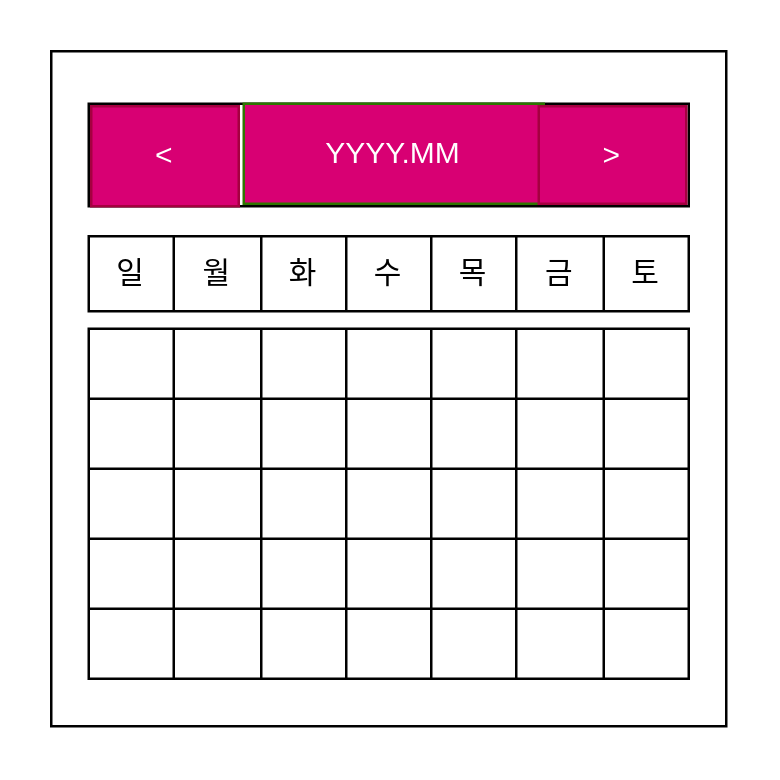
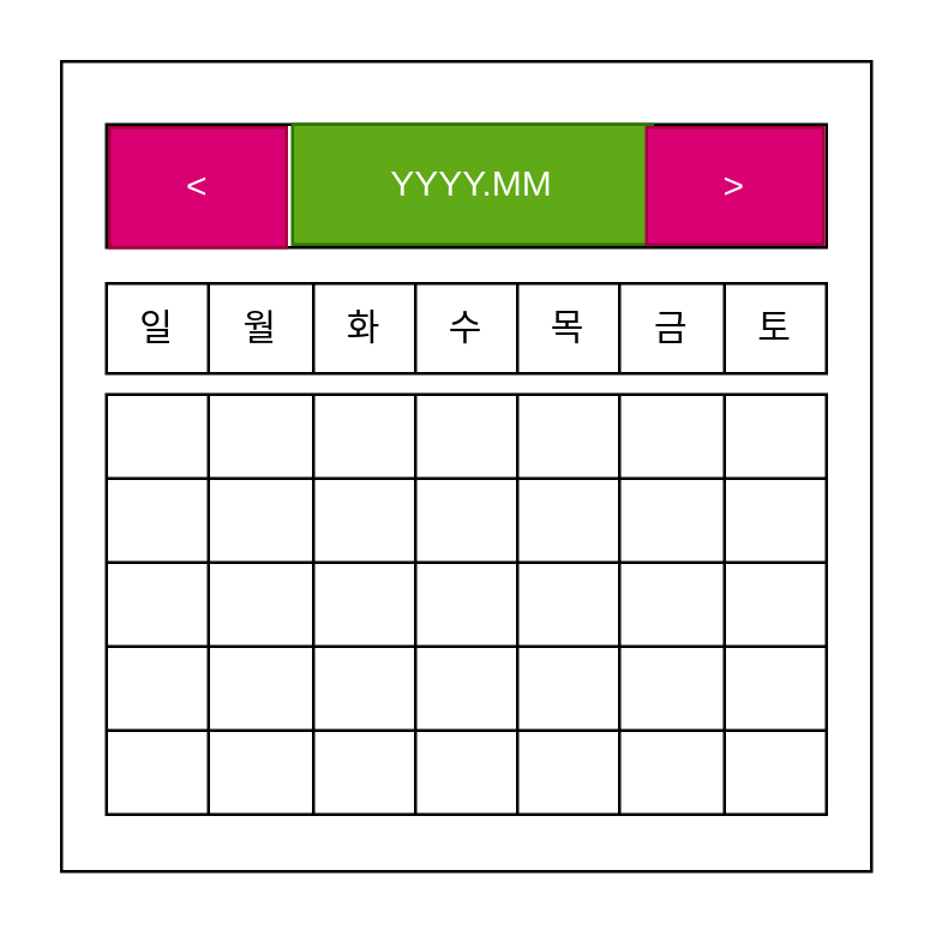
  <mxCell id="0" />
  <mxCell id="1" parent="0" />
  <mxCell id="2" value="" style="whiteSpace=wrap;html=1;aspect=fixed;" vertex="1" parent="1"><mxGeometry x="20" y="20" width="270" height="270" as="geometry" /></mxCell>
  <mxCell id="3" value="" style="shape=table;startSize=0;container=1;collapsible=0;childLayout=tableLayout;" vertex="1" parent="1"><mxGeometry x="35" y="131" width="240" height="140" as="geometry" /></mxCell>
  <mxCell id="4" value="" style="shape=tableRow;horizontal=0;startSize=0;swimlaneHead=0;swimlaneBody=0;strokeColor=inherit;top=0;left=0;bottom=0;right=0;collapsible=0;dropTarget=0;fillColor=none;points=[[0,0.5],[1,0.5]];portConstraint=eastwest;" vertex="1" parent="3"><mxGeometry width="240" height="28" as="geometry" /></mxCell>
  <mxCell id="5" value="" style="shape=partialRectangle;html=1;whiteSpace=wrap;connectable=0;strokeColor=inherit;overflow=hidden;fillColor=none;top=0;left=0;bottom=0;right=0;pointerEvents=1;" vertex="1" parent="4"><mxGeometry width="34" height="28" as="geometry"><mxRectangle width="34" height="28" as="alternateBounds" /></mxGeometry></mxCell>
  <mxCell id="6" value="" style="shape=partialRectangle;html=1;whiteSpace=wrap;connectable=0;strokeColor=inherit;overflow=hidden;fillColor=none;top=0;left=0;bottom=0;right=0;pointerEvents=1;" vertex="1" parent="4"><mxGeometry x="34" width="35" height="28" as="geometry"><mxRectangle width="35" height="28" as="alternateBounds" /></mxGeometry></mxCell>
  <mxCell id="7" value="" style="shape=partialRectangle;html=1;whiteSpace=wrap;connectable=0;strokeColor=inherit;overflow=hidden;fillColor=none;top=0;left=0;bottom=0;right=0;pointerEvents=1;" vertex="1" parent="4"><mxGeometry x="69" width="34" height="28" as="geometry"><mxRectangle width="34" height="28" as="alternateBounds" /></mxGeometry></mxCell>
  <mxCell id="8" value="" style="shape=partialRectangle;html=1;whiteSpace=wrap;connectable=0;strokeColor=inherit;overflow=hidden;fillColor=none;top=0;left=0;bottom=0;right=0;pointerEvents=1;" vertex="1" parent="4"><mxGeometry x="103" width="34" height="28" as="geometry"><mxRectangle width="34" height="28" as="alternateBounds" /></mxGeometry></mxCell>
  <mxCell id="9" value="" style="shape=partialRectangle;html=1;whiteSpace=wrap;connectable=0;strokeColor=inherit;overflow=hidden;fillColor=none;top=0;left=0;bottom=0;right=0;pointerEvents=1;" vertex="1" parent="4"><mxGeometry x="137" width="34" height="28" as="geometry"><mxRectangle width="34" height="28" as="alternateBounds" /></mxGeometry></mxCell>
  <mxCell id="10" value="" style="shape=partialRectangle;html=1;whiteSpace=wrap;connectable=0;strokeColor=inherit;overflow=hidden;fillColor=none;top=0;left=0;bottom=0;right=0;pointerEvents=1;" vertex="1" parent="4"><mxGeometry x="171" width="35" height="28" as="geometry"><mxRectangle width="35" height="28" as="alternateBounds" /></mxGeometry></mxCell>
  <mxCell id="11" value="" style="shape=partialRectangle;html=1;whiteSpace=wrap;connectable=0;strokeColor=inherit;overflow=hidden;fillColor=none;top=0;left=0;bottom=0;right=0;pointerEvents=1;" vertex="1" parent="4"><mxGeometry x="206" width="34" height="28" as="geometry"><mxRectangle width="34" height="28" as="alternateBounds" /></mxGeometry></mxCell>
  <mxCell id="12" value="" style="shape=tableRow;horizontal=0;startSize=0;swimlaneHead=0;swimlaneBody=0;strokeColor=inherit;top=0;left=0;bottom=0;right=0;collapsible=0;dropTarget=0;fillColor=none;points=[[0,0.5],[1,0.5]];portConstraint=eastwest;" vertex="1" parent="3"><mxGeometry y="28" width="240" height="28" as="geometry" /></mxCell>
  <mxCell id="13" value="" style="shape=partialRectangle;html=1;whiteSpace=wrap;connectable=0;strokeColor=inherit;overflow=hidden;fillColor=none;top=0;left=0;bottom=0;right=0;pointerEvents=1;" vertex="1" parent="12"><mxGeometry width="34" height="28" as="geometry"><mxRectangle width="34" height="28" as="alternateBounds" /></mxGeometry></mxCell>
  <mxCell id="14" value="" style="shape=partialRectangle;html=1;whiteSpace=wrap;connectable=0;strokeColor=inherit;overflow=hidden;fillColor=none;top=0;left=0;bottom=0;right=0;pointerEvents=1;" vertex="1" parent="12"><mxGeometry x="34" width="35" height="28" as="geometry"><mxRectangle width="35" height="28" as="alternateBounds" /></mxGeometry></mxCell>
  <mxCell id="15" value="" style="shape=partialRectangle;html=1;whiteSpace=wrap;connectable=0;strokeColor=inherit;overflow=hidden;fillColor=none;top=0;left=0;bottom=0;right=0;pointerEvents=1;" vertex="1" parent="12"><mxGeometry x="69" width="34" height="28" as="geometry"><mxRectangle width="34" height="28" as="alternateBounds" /></mxGeometry></mxCell>
  <mxCell id="16" value="" style="shape=partialRectangle;html=1;whiteSpace=wrap;connectable=0;strokeColor=inherit;overflow=hidden;fillColor=none;top=0;left=0;bottom=0;right=0;pointerEvents=1;" vertex="1" parent="12"><mxGeometry x="103" width="34" height="28" as="geometry"><mxRectangle width="34" height="28" as="alternateBounds" /></mxGeometry></mxCell>
  <mxCell id="17" value="" style="shape=partialRectangle;html=1;whiteSpace=wrap;connectable=0;strokeColor=inherit;overflow=hidden;fillColor=none;top=0;left=0;bottom=0;right=0;pointerEvents=1;" vertex="1" parent="12"><mxGeometry x="137" width="34" height="28" as="geometry"><mxRectangle width="34" height="28" as="alternateBounds" /></mxGeometry></mxCell>
  <mxCell id="18" value="" style="shape=partialRectangle;html=1;whiteSpace=wrap;connectable=0;strokeColor=inherit;overflow=hidden;fillColor=none;top=0;left=0;bottom=0;right=0;pointerEvents=1;" vertex="1" parent="12"><mxGeometry x="171" width="35" height="28" as="geometry"><mxRectangle width="35" height="28" as="alternateBounds" /></mxGeometry></mxCell>
  <mxCell id="19" value="" style="shape=partialRectangle;html=1;whiteSpace=wrap;connectable=0;strokeColor=inherit;overflow=hidden;fillColor=none;top=0;left=0;bottom=0;right=0;pointerEvents=1;" vertex="1" parent="12"><mxGeometry x="206" width="34" height="28" as="geometry"><mxRectangle width="34" height="28" as="alternateBounds" /></mxGeometry></mxCell>
  <mxCell id="20" value="" style="shape=tableRow;horizontal=0;startSize=0;swimlaneHead=0;swimlaneBody=0;strokeColor=inherit;top=0;left=0;bottom=0;right=0;collapsible=0;dropTarget=0;fillColor=none;points=[[0,0.5],[1,0.5]];portConstraint=eastwest;" vertex="1" parent="3"><mxGeometry y="56" width="240" height="28" as="geometry" /></mxCell>
  <mxCell id="21" value="" style="shape=partialRectangle;html=1;whiteSpace=wrap;connectable=0;strokeColor=inherit;overflow=hidden;fillColor=none;top=0;left=0;bottom=0;right=0;pointerEvents=1;" vertex="1" parent="20"><mxGeometry width="34" height="28" as="geometry"><mxRectangle width="34" height="28" as="alternateBounds" /></mxGeometry></mxCell>
  <mxCell id="22" value="" style="shape=partialRectangle;html=1;whiteSpace=wrap;connectable=0;strokeColor=inherit;overflow=hidden;fillColor=none;top=0;left=0;bottom=0;right=0;pointerEvents=1;" vertex="1" parent="20"><mxGeometry x="34" width="35" height="28" as="geometry"><mxRectangle width="35" height="28" as="alternateBounds" /></mxGeometry></mxCell>
  <mxCell id="23" value="" style="shape=partialRectangle;html=1;whiteSpace=wrap;connectable=0;strokeColor=inherit;overflow=hidden;fillColor=none;top=0;left=0;bottom=0;right=0;pointerEvents=1;" vertex="1" parent="20"><mxGeometry x="69" width="34" height="28" as="geometry"><mxRectangle width="34" height="28" as="alternateBounds" /></mxGeometry></mxCell>
  <mxCell id="24" value="" style="shape=partialRectangle;html=1;whiteSpace=wrap;connectable=0;strokeColor=inherit;overflow=hidden;fillColor=none;top=0;left=0;bottom=0;right=0;pointerEvents=1;" vertex="1" parent="20"><mxGeometry x="103" width="34" height="28" as="geometry"><mxRectangle width="34" height="28" as="alternateBounds" /></mxGeometry></mxCell>
  <mxCell id="25" value="" style="shape=partialRectangle;html=1;whiteSpace=wrap;connectable=0;strokeColor=inherit;overflow=hidden;fillColor=none;top=0;left=0;bottom=0;right=0;pointerEvents=1;" vertex="1" parent="20"><mxGeometry x="137" width="34" height="28" as="geometry"><mxRectangle width="34" height="28" as="alternateBounds" /></mxGeometry></mxCell>
  <mxCell id="26" value="" style="shape=partialRectangle;html=1;whiteSpace=wrap;connectable=0;strokeColor=inherit;overflow=hidden;fillColor=none;top=0;left=0;bottom=0;right=0;pointerEvents=1;" vertex="1" parent="20"><mxGeometry x="171" width="35" height="28" as="geometry"><mxRectangle width="35" height="28" as="alternateBounds" /></mxGeometry></mxCell>
  <mxCell id="27" value="" style="shape=partialRectangle;html=1;whiteSpace=wrap;connectable=0;strokeColor=inherit;overflow=hidden;fillColor=none;top=0;left=0;bottom=0;right=0;pointerEvents=1;" vertex="1" parent="20"><mxGeometry x="206" width="34" height="28" as="geometry"><mxRectangle width="34" height="28" as="alternateBounds" /></mxGeometry></mxCell>
  <mxCell id="28" value="" style="shape=tableRow;horizontal=0;startSize=0;swimlaneHead=0;swimlaneBody=0;strokeColor=inherit;top=0;left=0;bottom=0;right=0;collapsible=0;dropTarget=0;fillColor=none;points=[[0,0.5],[1,0.5]];portConstraint=eastwest;" vertex="1" parent="3"><mxGeometry y="84" width="240" height="28" as="geometry" /></mxCell>
  <mxCell id="29" value="" style="shape=partialRectangle;html=1;whiteSpace=wrap;connectable=0;strokeColor=inherit;overflow=hidden;fillColor=none;top=0;left=0;bottom=0;right=0;pointerEvents=1;" vertex="1" parent="28"><mxGeometry width="34" height="28" as="geometry"><mxRectangle width="34" height="28" as="alternateBounds" /></mxGeometry></mxCell>
  <mxCell id="30" value="" style="shape=partialRectangle;html=1;whiteSpace=wrap;connectable=0;strokeColor=inherit;overflow=hidden;fillColor=none;top=0;left=0;bottom=0;right=0;pointerEvents=1;" vertex="1" parent="28"><mxGeometry x="34" width="35" height="28" as="geometry"><mxRectangle width="35" height="28" as="alternateBounds" /></mxGeometry></mxCell>
  <mxCell id="31" value="" style="shape=partialRectangle;html=1;whiteSpace=wrap;connectable=0;strokeColor=inherit;overflow=hidden;fillColor=none;top=0;left=0;bottom=0;right=0;pointerEvents=1;" vertex="1" parent="28"><mxGeometry x="69" width="34" height="28" as="geometry"><mxRectangle width="34" height="28" as="alternateBounds" /></mxGeometry></mxCell>
  <mxCell id="32" value="" style="shape=partialRectangle;html=1;whiteSpace=wrap;connectable=0;strokeColor=inherit;overflow=hidden;fillColor=none;top=0;left=0;bottom=0;right=0;pointerEvents=1;" vertex="1" parent="28"><mxGeometry x="103" width="34" height="28" as="geometry"><mxRectangle width="34" height="28" as="alternateBounds" /></mxGeometry></mxCell>
  <mxCell id="33" value="" style="shape=partialRectangle;html=1;whiteSpace=wrap;connectable=0;strokeColor=inherit;overflow=hidden;fillColor=none;top=0;left=0;bottom=0;right=0;pointerEvents=1;" vertex="1" parent="28"><mxGeometry x="137" width="34" height="28" as="geometry"><mxRectangle width="34" height="28" as="alternateBounds" /></mxGeometry></mxCell>
  <mxCell id="34" value="" style="shape=partialRectangle;html=1;whiteSpace=wrap;connectable=0;strokeColor=inherit;overflow=hidden;fillColor=none;top=0;left=0;bottom=0;right=0;pointerEvents=1;" vertex="1" parent="28"><mxGeometry x="171" width="35" height="28" as="geometry"><mxRectangle width="35" height="28" as="alternateBounds" /></mxGeometry></mxCell>
  <mxCell id="35" value="" style="shape=partialRectangle;html=1;whiteSpace=wrap;connectable=0;strokeColor=inherit;overflow=hidden;fillColor=none;top=0;left=0;bottom=0;right=0;pointerEvents=1;" vertex="1" parent="28"><mxGeometry x="206" width="34" height="28" as="geometry"><mxRectangle width="34" height="28" as="alternateBounds" /></mxGeometry></mxCell>
  <mxCell id="36" value="" style="shape=tableRow;horizontal=0;startSize=0;swimlaneHead=0;swimlaneBody=0;strokeColor=inherit;top=0;left=0;bottom=0;right=0;collapsible=0;dropTarget=0;fillColor=none;points=[[0,0.5],[1,0.5]];portConstraint=eastwest;" vertex="1" parent="3"><mxGeometry y="112" width="240" height="28" as="geometry" /></mxCell>
  <mxCell id="37" value="" style="shape=partialRectangle;html=1;whiteSpace=wrap;connectable=0;strokeColor=inherit;overflow=hidden;fillColor=none;top=0;left=0;bottom=0;right=0;pointerEvents=1;" vertex="1" parent="36"><mxGeometry width="34" height="28" as="geometry"><mxRectangle width="34" height="28" as="alternateBounds" /></mxGeometry></mxCell>
  <mxCell id="38" value="" style="shape=partialRectangle;html=1;whiteSpace=wrap;connectable=0;strokeColor=inherit;overflow=hidden;fillColor=none;top=0;left=0;bottom=0;right=0;pointerEvents=1;" vertex="1" parent="36"><mxGeometry x="34" width="35" height="28" as="geometry"><mxRectangle width="35" height="28" as="alternateBounds" /></mxGeometry></mxCell>
  <mxCell id="39" value="" style="shape=partialRectangle;html=1;whiteSpace=wrap;connectable=0;strokeColor=inherit;overflow=hidden;fillColor=none;top=0;left=0;bottom=0;right=0;pointerEvents=1;" vertex="1" parent="36"><mxGeometry x="69" width="34" height="28" as="geometry"><mxRectangle width="34" height="28" as="alternateBounds" /></mxGeometry></mxCell>
  <mxCell id="40" value="" style="shape=partialRectangle;html=1;whiteSpace=wrap;connectable=0;strokeColor=inherit;overflow=hidden;fillColor=none;top=0;left=0;bottom=0;right=0;pointerEvents=1;" vertex="1" parent="36"><mxGeometry x="103" width="34" height="28" as="geometry"><mxRectangle width="34" height="28" as="alternateBounds" /></mxGeometry></mxCell>
  <mxCell id="41" value="" style="shape=partialRectangle;html=1;whiteSpace=wrap;connectable=0;strokeColor=inherit;overflow=hidden;fillColor=none;top=0;left=0;bottom=0;right=0;pointerEvents=1;" vertex="1" parent="36"><mxGeometry x="137" width="34" height="28" as="geometry"><mxRectangle width="34" height="28" as="alternateBounds" /></mxGeometry></mxCell>
  <mxCell id="42" value="" style="shape=partialRectangle;html=1;whiteSpace=wrap;connectable=0;strokeColor=inherit;overflow=hidden;fillColor=none;top=0;left=0;bottom=0;right=0;pointerEvents=1;" vertex="1" parent="36"><mxGeometry x="171" width="35" height="28" as="geometry"><mxRectangle width="35" height="28" as="alternateBounds" /></mxGeometry></mxCell>
  <mxCell id="43" value="" style="shape=partialRectangle;html=1;whiteSpace=wrap;connectable=0;strokeColor=inherit;overflow=hidden;fillColor=none;top=0;left=0;bottom=0;right=0;pointerEvents=1;" vertex="1" parent="36"><mxGeometry x="206" width="34" height="28" as="geometry"><mxRectangle width="34" height="28" as="alternateBounds" /></mxGeometry></mxCell>
  <mxCell id="44" value="" style="shape=table;startSize=0;container=1;collapsible=0;childLayout=tableLayout;" vertex="1" parent="1"><mxGeometry x="35" y="94" width="240" height="30" as="geometry" /></mxCell>
  <mxCell id="45" value="" style="shape=tableRow;horizontal=0;startSize=0;swimlaneHead=0;swimlaneBody=0;strokeColor=inherit;top=0;left=0;bottom=0;right=0;collapsible=0;dropTarget=0;fillColor=none;points=[[0,0.5],[1,0.5]];portConstraint=eastwest;" vertex="1" parent="44"><mxGeometry width="240" height="30" as="geometry" /></mxCell>
  <mxCell id="46" value="일" style="shape=partialRectangle;html=1;whiteSpace=wrap;connectable=0;strokeColor=inherit;overflow=hidden;fillColor=none;top=0;left=0;bottom=0;right=0;pointerEvents=1;" vertex="1" parent="45"><mxGeometry width="34" height="30" as="geometry"><mxRectangle width="34" height="30" as="alternateBounds" /></mxGeometry></mxCell>
  <mxCell id="47" value="월" style="shape=partialRectangle;html=1;whiteSpace=wrap;connectable=0;strokeColor=inherit;overflow=hidden;fillColor=none;top=0;left=0;bottom=0;right=0;pointerEvents=1;" vertex="1" parent="45"><mxGeometry x="34" width="35" height="30" as="geometry"><mxRectangle width="35" height="30" as="alternateBounds" /></mxGeometry></mxCell>
  <mxCell id="48" value="화" style="shape=partialRectangle;html=1;whiteSpace=wrap;connectable=0;strokeColor=inherit;overflow=hidden;fillColor=none;top=0;left=0;bottom=0;right=0;pointerEvents=1;" vertex="1" parent="45"><mxGeometry x="69" width="34" height="30" as="geometry"><mxRectangle width="34" height="30" as="alternateBounds" /></mxGeometry></mxCell>
  <mxCell id="49" value="수" style="shape=partialRectangle;html=1;whiteSpace=wrap;connectable=0;strokeColor=inherit;overflow=hidden;fillColor=none;top=0;left=0;bottom=0;right=0;pointerEvents=1;" vertex="1" parent="45"><mxGeometry x="103" width="34" height="30" as="geometry"><mxRectangle width="34" height="30" as="alternateBounds" /></mxGeometry></mxCell>
  <mxCell id="50" value="목" style="shape=partialRectangle;html=1;whiteSpace=wrap;connectable=0;strokeColor=inherit;overflow=hidden;fillColor=none;top=0;left=0;bottom=0;right=0;pointerEvents=1;" vertex="1" parent="45"><mxGeometry x="137" width="34" height="30" as="geometry"><mxRectangle width="34" height="30" as="alternateBounds" /></mxGeometry></mxCell>
  <mxCell id="51" value="금" style="shape=partialRectangle;html=1;whiteSpace=wrap;connectable=0;strokeColor=inherit;overflow=hidden;fillColor=none;top=0;left=0;bottom=0;right=0;pointerEvents=1;" vertex="1" parent="45"><mxGeometry x="171" width="35" height="30" as="geometry"><mxRectangle width="35" height="30" as="alternateBounds" /></mxGeometry></mxCell>
  <mxCell id="52" value="토" style="shape=partialRectangle;html=1;whiteSpace=wrap;connectable=0;strokeColor=inherit;overflow=hidden;fillColor=none;top=0;left=0;bottom=0;right=0;pointerEvents=1;" vertex="1" parent="45"><mxGeometry x="206" width="34" height="30" as="geometry"><mxRectangle width="34" height="30" as="alternateBounds" /></mxGeometry></mxCell>
  <mxCell id="53" value="" style="rounded=0;whiteSpace=wrap;html=1;" vertex="1" parent="1"><mxGeometry x="35" y="41" width="240" height="41" as="geometry" /></mxCell>
- <mxCell id="54" value="YYYY.MM" style="rounded=0;whiteSpace=wrap;html=1;fillColor=#d80073;fontColor=#ffffff;strokeColor=#2D7600;" vertex="1" parent="1"><mxGeometry x="97" y="41" width="120" height="40" as="geometry" /></mxCell>
+ <mxCell id="54" value="YYYY.MM" style="rounded=0;whiteSpace=wrap;html=1;fillColor=#60a917;fontColor=#ffffff;strokeColor=#2D7600;" vertex="1" parent="1"><mxGeometry x="97" y="41" width="120" height="40" as="geometry" /></mxCell>
  <mxCell id="55" value="&amp;gt;" style="rounded=0;whiteSpace=wrap;html=1;fillColor=#d80073;fontColor=#ffffff;strokeColor=#A50040;" vertex="1" parent="1"><mxGeometry x="215" y="42" width="59" height="39" as="geometry" /></mxCell>
  <mxCell id="56" value="&amp;lt;" style="rounded=0;whiteSpace=wrap;html=1;fillColor=#d80073;fontColor=#ffffff;strokeColor=#A50040;" vertex="1" parent="1"><mxGeometry x="36" y="42" width="59" height="40" as="geometry" /></mxCell>
